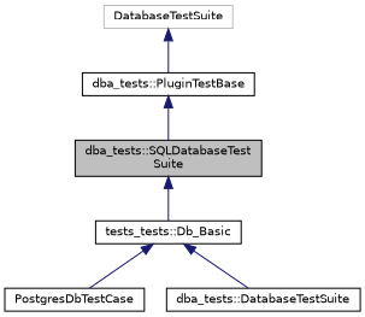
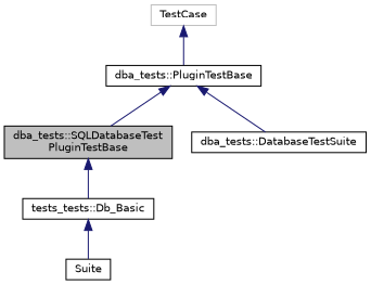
  digraph {
    node [color=black fillcolor=white fontname=Helvetica fontsize=10 shape=record style=filled]
    edge [color=midnightblue dir=back fontname=Helvetica fontsize=10 labelfontname=Helvetica labelfontsize=10 style=solid]
-   n1 [fillcolor=grey75 fontcolor=black height=0.2 label="dba_tests::SQLDatabaseTest\lSuite" width=0.4]
+   n1 [fillcolor=grey75 fontcolor=black height=0.2 label="dba_tests::SQLDatabaseTest\lPluginTestBase" width=0.4]
    n2 [height=0.2 label="tests_tests::Db_Basic" width=0.4]
-   n3 [height=0.2 label=PostgresDbTestCase width=0.4]
+   n3 [height=0.2 label=Suite width=0.4]
    n4 [height=0.2 label="dba_tests::DatabaseTestSuite" width=0.4]
    n5 [height=0.2 label="dba_tests::PluginTestBase" width=0.4]
-   n6 [color=grey75 height=0.2 label=DatabaseTestSuite width=0.4]
+   n6 [color=grey75 height=0.2 label=TestCase width=0.4]
    n1 -> n2
    n2 -> n3
    n5 -> n1
-   n2 -> n4
+   n5 -> n4
    n6 -> n5
  }
